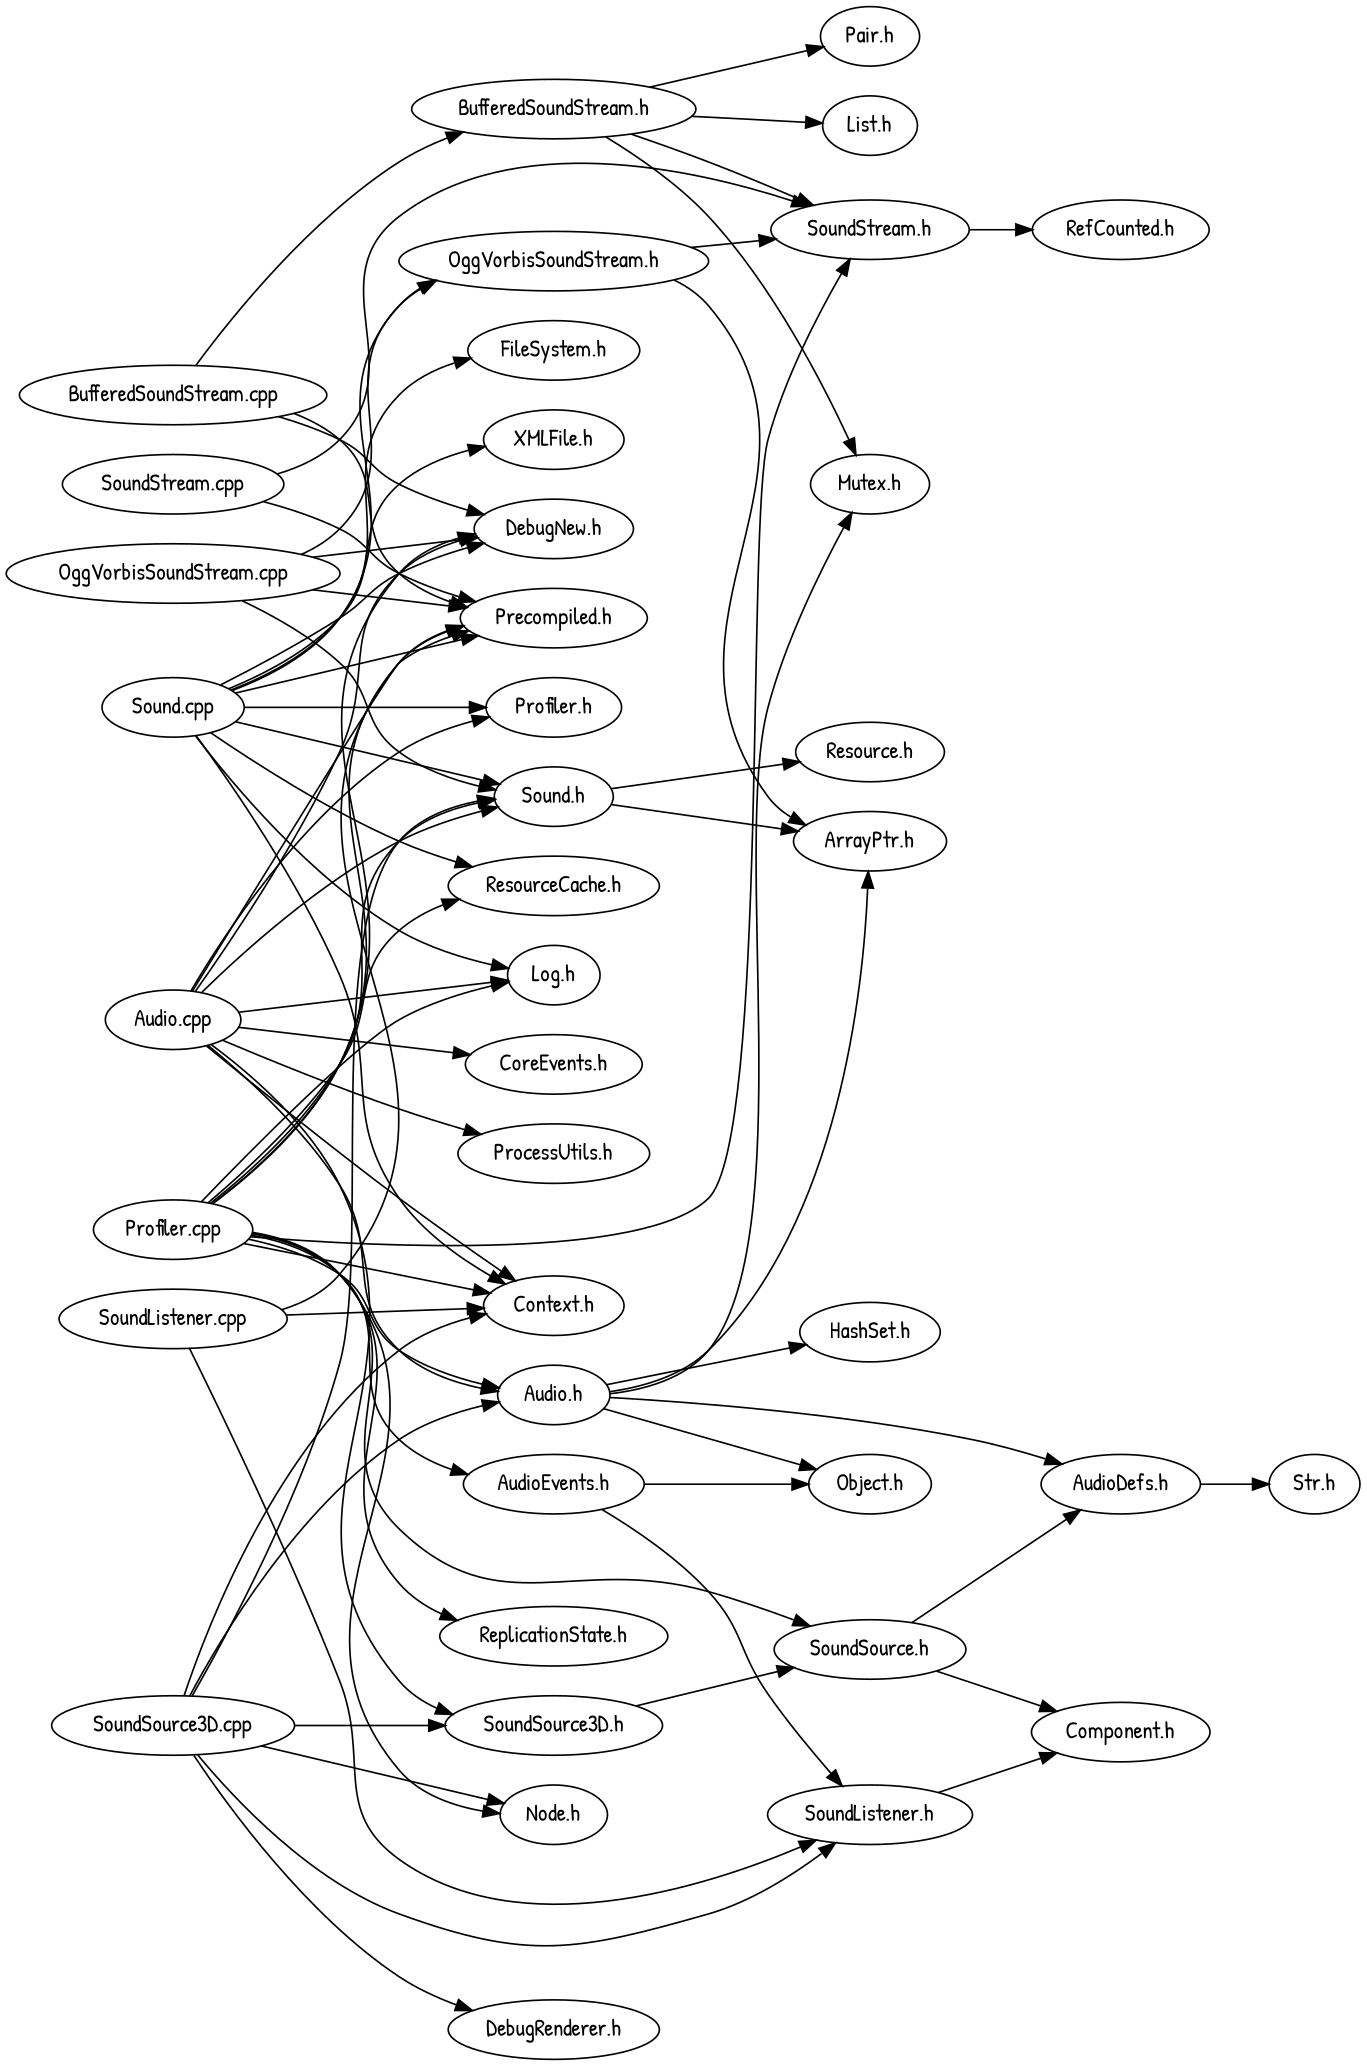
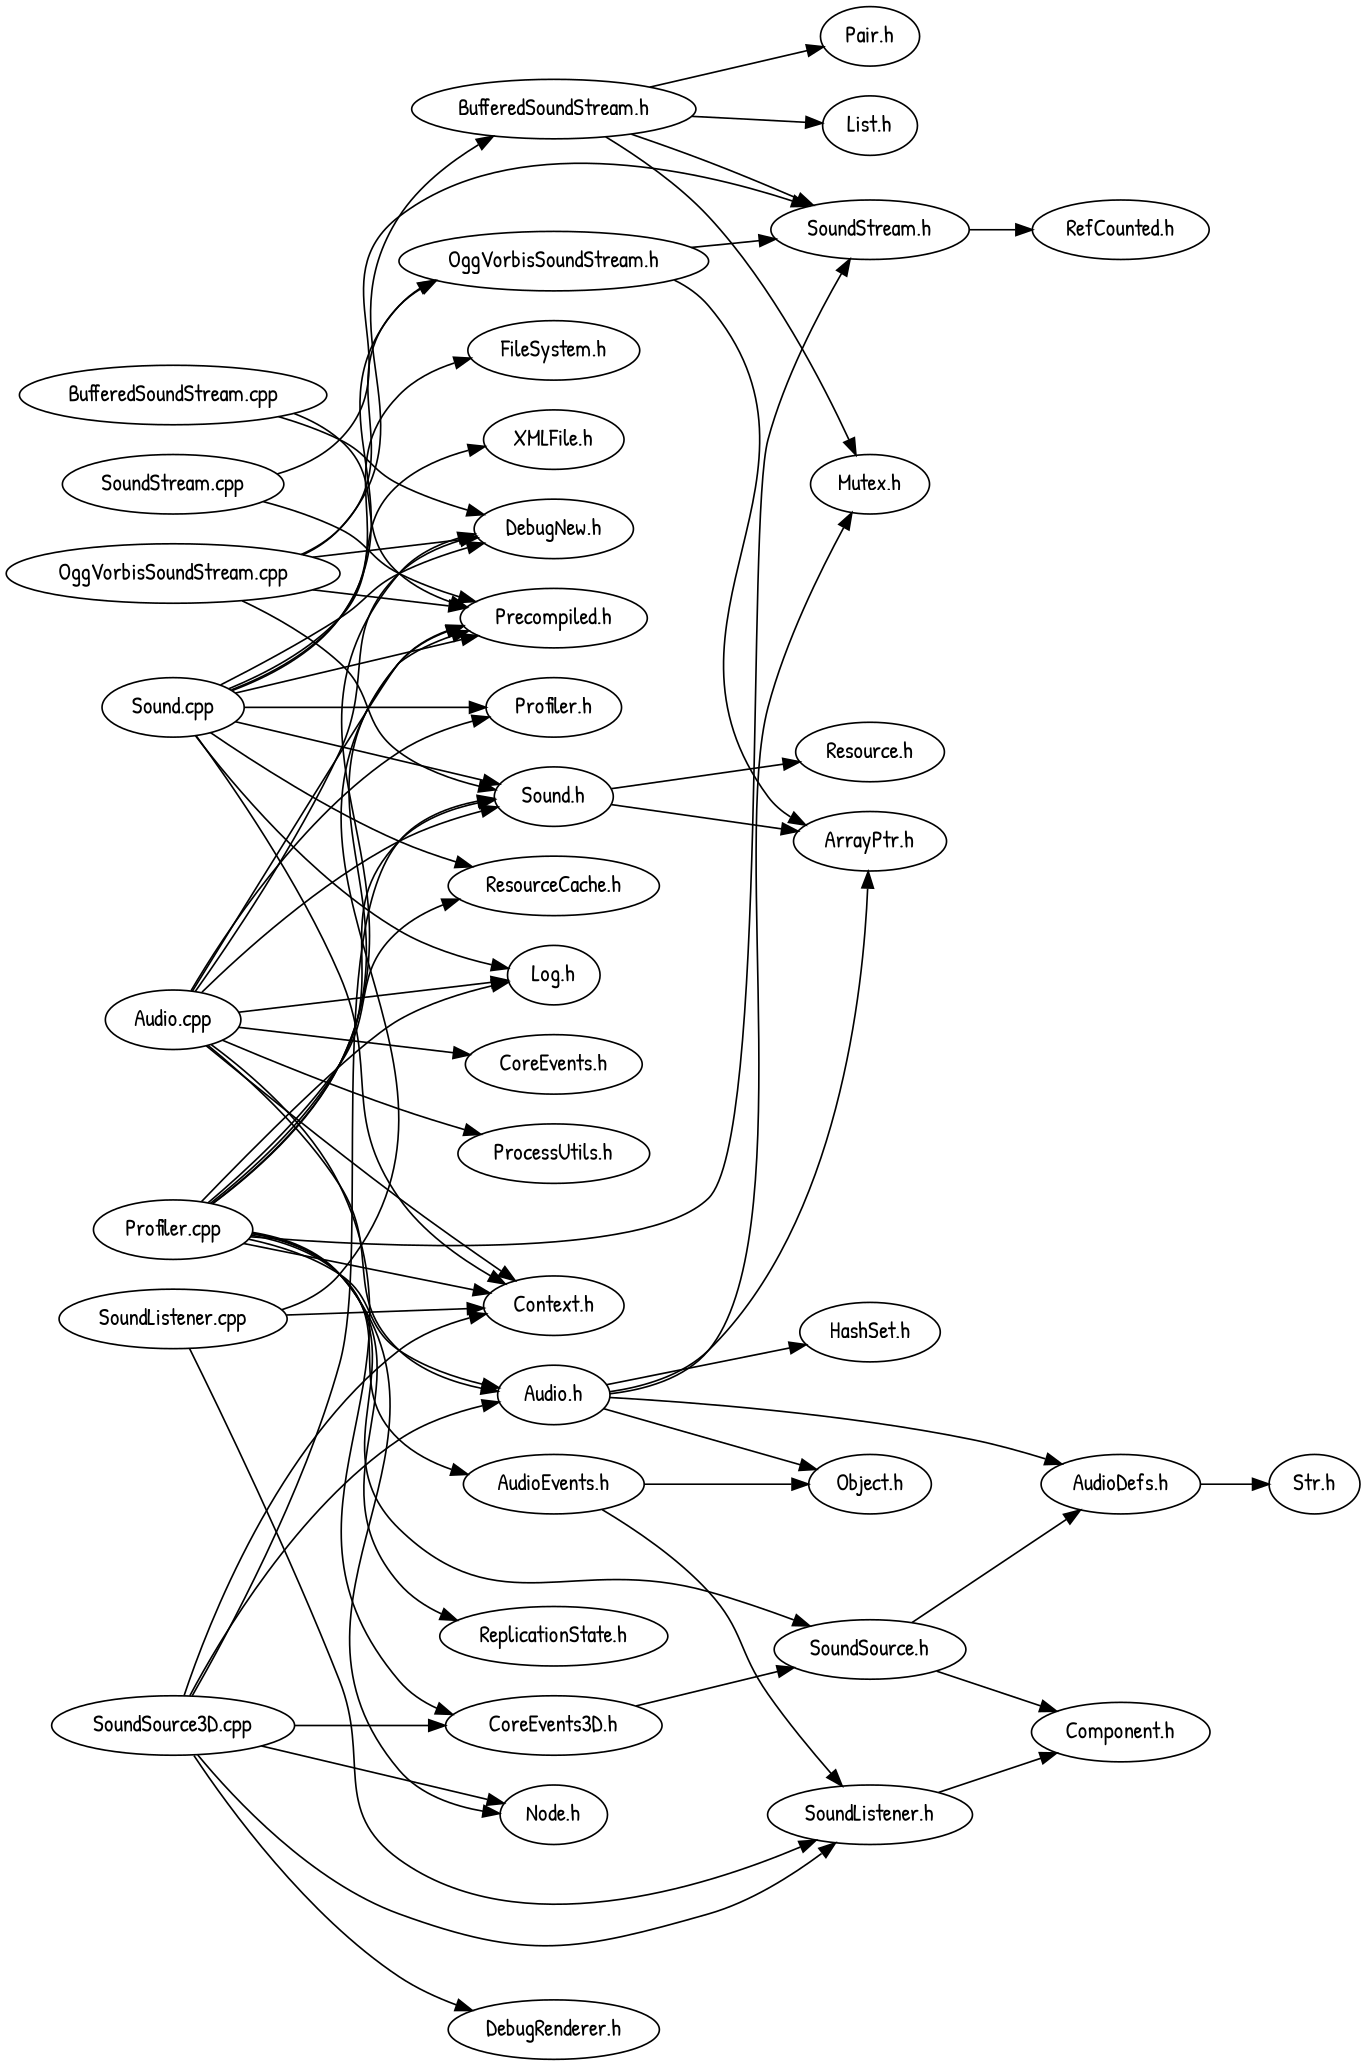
  digraph {
    clusterrank=local
    fontname="Patrick Hand"
    fontsize=16
    rankdir=LR
    node [fontname="Patrick Hand"]
    edge [fontname="Patrick Hand"]
    "OggVorbisSoundStream.cpp"
    "Sound.h"
    "OggVorbisSoundStream.h"
    "DebugNew.h"
    "Precompiled.h"
    "ArrayPtr.h"
    "Resource.h"
    "SoundStream.h"
    "Sound.cpp"
    "Profiler.h"
    "Log.h"
    "ResourceCache.h"
    "Context.h"
    "FileSystem.h"
    "XMLFile.h"
    "RefCounted.h"
    "SoundSource3D.cpp"
    "SoundListener.h"
    "Audio.h"
    "DebugRenderer.h"
-   "SoundSource3D.h"
+   "SoundSource3D.h" [label="CoreEvents3D.h"]
    "Node.h"
    "Component.h"
    "AudioDefs.h"
    "Object.h"
    "HashSet.h"
    "Mutex.h"
    "SoundSource.h"
    "Audio.cpp"
    "CoreEvents.h"
    "ProcessUtils.h"
    "Str.h"
    n33 [label="Profiler.cpp"]
    "AudioEvents.h"
    "ReplicationState.h"
    "SoundListener.cpp"
    "SoundStream.cpp"
    "BufferedSoundStream.cpp"
    "BufferedSoundStream.h"
    "List.h"
    "Pair.h"
    "OggVorbisSoundStream.cpp" -> "Sound.h"
    "OggVorbisSoundStream.cpp" -> "OggVorbisSoundStream.h"
    "OggVorbisSoundStream.cpp" -> "DebugNew.h"
    "OggVorbisSoundStream.cpp" -> "Precompiled.h"
    "Sound.h" -> "ArrayPtr.h"
    "Sound.h" -> "Resource.h"
    "OggVorbisSoundStream.h" -> "ArrayPtr.h"
    "OggVorbisSoundStream.h" -> "SoundStream.h"
    "SoundStream.h" -> "RefCounted.h"
    "Sound.cpp" -> "Sound.h"
    "Sound.cpp" -> "OggVorbisSoundStream.h"
    "Sound.cpp" -> "DebugNew.h"
    "Sound.cpp" -> "Precompiled.h"
    "Sound.cpp" -> "Profiler.h"
    "Sound.cpp" -> "Log.h"
    "Sound.cpp" -> "ResourceCache.h"
    "Sound.cpp" -> "Context.h"
    "Sound.cpp" -> "FileSystem.h"
    "Sound.cpp" -> "XMLFile.h"
    "SoundSource3D.cpp" -> "Sound.h"
    "SoundSource3D.cpp" -> "Context.h"
    "SoundSource3D.cpp" -> "SoundListener.h"
    "SoundSource3D.cpp" -> "Audio.h"
    "SoundSource3D.cpp" -> "DebugRenderer.h"
    "SoundSource3D.cpp" -> "SoundSource3D.h"
    "SoundSource3D.cpp" -> "Node.h"
    "SoundListener.h" -> "Component.h"
    "Audio.h" -> "ArrayPtr.h"
    "Audio.h" -> "AudioDefs.h"
    "Audio.h" -> "Object.h"
    "Audio.h" -> "HashSet.h"
    "Audio.h" -> "Mutex.h"
    "SoundSource3D.h" -> "SoundSource.h"
    "AudioDefs.h" -> "Str.h"
    "SoundSource.h" -> "Component.h"
    "SoundSource.h" -> "AudioDefs.h"
    "Audio.cpp" -> "Sound.h"
    "Audio.cpp" -> "DebugNew.h"
    "Audio.cpp" -> "Precompiled.h"
    "Audio.cpp" -> "Profiler.h"
    "Audio.cpp" -> "Log.h"
    "Audio.cpp" -> "Context.h"
    "Audio.cpp" -> "Audio.h"
    "Audio.cpp" -> "SoundSource3D.h"
    "Audio.cpp" -> "CoreEvents.h"
    "Audio.cpp" -> "ProcessUtils.h"
    n33 -> "Sound.h"
    n33 -> "DebugNew.h"
    n33 -> "Precompiled.h"
    n33 -> "SoundStream.h"
    n33 -> "Log.h"
    n33 -> "ResourceCache.h"
    n33 -> "Context.h"
    n33 -> "Audio.h"
    n33 -> "Node.h"
    n33 -> "SoundSource.h"
    n33 -> "AudioEvents.h"
    n33 -> "ReplicationState.h"
    "AudioEvents.h" -> "SoundListener.h"
    "AudioEvents.h" -> "Object.h"
    "SoundListener.cpp" -> "Precompiled.h"
    "SoundListener.cpp" -> "Context.h"
    "SoundListener.cpp" -> "SoundListener.h"
    "SoundStream.cpp" -> "Precompiled.h"
    "SoundStream.cpp" -> "SoundStream.h"
    "BufferedSoundStream.cpp" -> "DebugNew.h"
    "BufferedSoundStream.cpp" -> "Precompiled.h"
-   "BufferedSoundStream.cpp" -> "BufferedSoundStream.h"
+   "OggVorbisSoundStream.cpp" -> "BufferedSoundStream.h"
    "BufferedSoundStream.h" -> "SoundStream.h"
    "BufferedSoundStream.h" -> "Mutex.h"
    "BufferedSoundStream.h" -> "List.h"
    "BufferedSoundStream.h" -> "Pair.h"
  }
